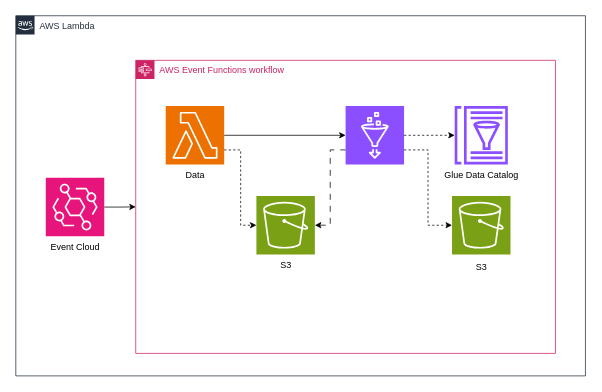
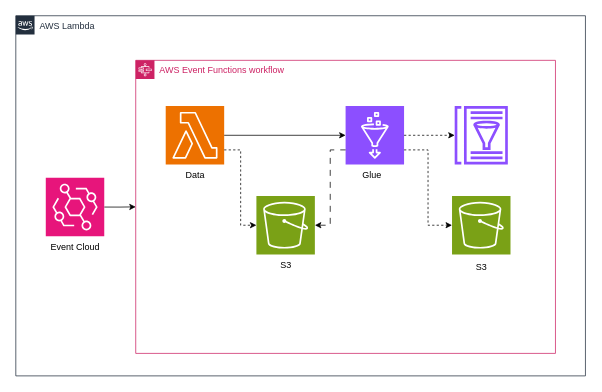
  <mxCell id="0" />
  <mxCell id="1" parent="0" />
  <mxCell id="2" value="" style="edgeStyle=orthogonalEdgeStyle;rounded=0;orthogonalLoop=1;jettySize=auto;html=1;exitX=1;exitY=0.5;exitDx=0;exitDy=0;exitPerimeter=0;" parent="1" source="25" target="3" edge="1"><mxGeometry relative="1" as="geometry"><mxPoint x="99" y="271" as="sourcePoint" /></mxGeometry></mxCell>
  <mxCell id="3" value="AWS Event Functions workflow" style="points=[[0,0],[0.25,0],[0.5,0],[0.75,0],[1,0],[1,0.25],[1,0.5],[1,0.75],[1,1],[0.75,1],[0.5,1],[0.25,1],[0,1],[0,0.75],[0,0.5],[0,0.25]];outlineConnect=0;gradientColor=none;html=1;whiteSpace=wrap;fontSize=12;fontStyle=0;container=1;pointerEvents=0;collapsible=0;recursiveResize=0;shape=mxgraph.aws4.group;grIcon=mxgraph.aws4.group_aws_step_functions_workflow;strokeColor=#CD2264;fillColor=none;verticalAlign=top;align=left;spacingLeft=30;fontColor=#CD2264;dashed=0;" parent="1" vertex="1"><mxGeometry x="180" y="80" width="560" height="391" as="geometry" /></mxCell>
  <mxCell id="4" value="" style="group" parent="3" vertex="1" connectable="0"><mxGeometry x="40" y="61" width="78" height="108" as="geometry" /></mxCell>
  <mxCell id="5" value="Data" style="text;html=1;align=center;verticalAlign=middle;resizable=0;points=[];autosize=1;strokeColor=none;fillColor=none;" parent="4" vertex="1"><mxGeometry x="4" y="78" width="70" height="30" as="geometry" /></mxCell>
  <mxCell id="6" value="" style="sketch=0;points=[[0,0,0],[0.25,0,0],[0.5,0,0],[0.75,0,0],[1,0,0],[0,1,0],[0.25,1,0],[0.5,1,0],[0.75,1,0],[1,1,0],[0,0.25,0],[0,0.5,0],[0,0.75,0],[1,0.25,0],[1,0.5,0],[1,0.75,0]];outlineConnect=0;fontColor=#232F3E;fillColor=#ED7100;strokeColor=#ffffff;dashed=0;verticalLabelPosition=bottom;verticalAlign=top;align=center;html=1;fontSize=12;fontStyle=0;aspect=fixed;shape=mxgraph.aws4.resourceIcon;resIcon=mxgraph.aws4.lambda;" parent="4" vertex="1"><mxGeometry width="78" height="78" as="geometry" /></mxCell>
  <mxCell id="7" value="AWS Lambda" style="points=[[0,0],[0.25,0],[0.5,0],[0.75,0],[1,0],[1,0.25],[1,0.5],[1,0.75],[1,1],[0.75,1],[0.5,1],[0.25,1],[0,1],[0,0.75],[0,0.5],[0,0.25]];outlineConnect=0;gradientColor=none;html=1;whiteSpace=wrap;fontSize=12;fontStyle=0;container=1;pointerEvents=0;collapsible=0;recursiveResize=0;shape=mxgraph.aws4.group;grIcon=mxgraph.aws4.group_aws_cloud_alt;strokeColor=#232F3E;fillColor=none;verticalAlign=top;align=left;spacingLeft=30;fontColor=#232F3E;dashed=0;" parent="1" vertex="1"><mxGeometry x="20" y="20.5" width="760" height="480.5" as="geometry" /></mxCell>
  <mxCell id="8" value="" style="group" parent="7" vertex="1" connectable="0"><mxGeometry x="321" y="240.5" width="78" height="120" as="geometry" /></mxCell>
  <mxCell id="9" value="" style="sketch=0;points=[[0,0,0],[0.25,0,0],[0.5,0,0],[0.75,0,0],[1,0,0],[0,1,0],[0.25,1,0],[0.5,1,0],[0.75,1,0],[1,1,0],[0,0.25,0],[0,0.5,0],[0,0.75,0],[1,0.25,0],[1,0.5,0],[1,0.75,0]];outlineConnect=0;fontColor=#232F3E;fillColor=#7AA116;strokeColor=#ffffff;dashed=0;verticalLabelPosition=bottom;verticalAlign=top;align=center;html=1;fontSize=12;fontStyle=0;aspect=fixed;shape=mxgraph.aws4.resourceIcon;resIcon=mxgraph.aws4.s3;movable=1;resizable=1;rotatable=1;deletable=1;editable=1;locked=0;connectable=1;" parent="8" vertex="1"><mxGeometry width="78" height="78" as="geometry" /></mxCell>
  <mxCell id="10" value="S3" style="text;html=1;align=center;verticalAlign=middle;resizable=1;points=[];autosize=1;strokeColor=none;fillColor=none;movable=1;rotatable=1;deletable=1;editable=1;locked=0;connectable=1;" parent="8" vertex="1"><mxGeometry x="19" y="78" width="40" height="30" as="geometry" /></mxCell>
  <mxCell id="11" value="" style="group" parent="7" vertex="1" connectable="0"><mxGeometry x="440" y="120.5" width="78" height="108" as="geometry" /></mxCell>
  <mxCell id="12" value="" style="sketch=0;points=[[0,0,0],[0.25,0,0],[0.5,0,0],[0.75,0,0],[1,0,0],[0,1,0],[0.25,1,0],[0.5,1,0],[0.75,1,0],[1,1,0],[0,0.25,0],[0,0.5,0],[0,0.75,0],[1,0.25,0],[1,0.5,0],[1,0.75,0]];outlineConnect=0;fontColor=#232F3E;fillColor=#8C4FFF;strokeColor=#ffffff;dashed=0;verticalLabelPosition=bottom;verticalAlign=top;align=center;html=1;fontSize=12;fontStyle=0;aspect=fixed;shape=mxgraph.aws4.resourceIcon;resIcon=mxgraph.aws4.glue;" parent="11" vertex="1"><mxGeometry width="78" height="78" as="geometry" /></mxCell>
+ <mxCell id="13" value="Glue" style="text;html=1;align=center;verticalAlign=middle;resizable=0;points=[];autosize=1;strokeColor=none;fillColor=none;" parent="11" vertex="1"><mxGeometry x="10" y="78" width="50" height="30" as="geometry" /></mxCell>
  <mxCell id="14" style="edgeStyle=orthogonalEdgeStyle;rounded=0;orthogonalLoop=1;jettySize=auto;html=1;entryX=0;entryY=0.75;entryDx=0;entryDy=0;entryPerimeter=0;dashed=1;dashPattern=8 8;startArrow=classic;startFill=1;endArrow=none;endFill=0;" parent="7" source="9" target="12" edge="1"><mxGeometry relative="1" as="geometry" /></mxCell>
  <mxCell id="15" value="" style="group" parent="7" vertex="1" connectable="0"><mxGeometry x="582" y="240.5" width="78" height="120" as="geometry" /></mxCell>
  <mxCell id="16" value="" style="sketch=0;points=[[0,0,0],[0.25,0,0],[0.5,0,0],[0.75,0,0],[1,0,0],[0,1,0],[0.25,1,0],[0.5,1,0],[0.75,1,0],[1,1,0],[0,0.25,0],[0,0.5,0],[0,0.75,0],[1,0.25,0],[1,0.5,0],[1,0.75,0]];outlineConnect=0;fontColor=#232F3E;fillColor=#7AA116;strokeColor=#ffffff;dashed=0;verticalLabelPosition=bottom;verticalAlign=top;align=center;html=1;fontSize=12;fontStyle=0;aspect=fixed;shape=mxgraph.aws4.resourceIcon;resIcon=mxgraph.aws4.s3;movable=1;resizable=1;rotatable=1;deletable=1;editable=1;locked=0;connectable=1;" parent="15" vertex="1"><mxGeometry width="78" height="78" as="geometry" /></mxCell>
  <mxCell id="17" value="S3" style="text;html=1;align=center;verticalAlign=middle;resizable=1;points=[];autosize=1;strokeColor=none;fillColor=none;movable=1;rotatable=1;deletable=1;editable=1;locked=0;connectable=1;" parent="15" vertex="1"><mxGeometry x="19" y="80" width="40" height="30" as="geometry" /></mxCell>
  <mxCell id="18" value="" style="group" parent="7" vertex="1" connectable="0"><mxGeometry x="561" y="120.5" width="120" height="108" as="geometry" /></mxCell>
  <mxCell id="19" value="" style="sketch=0;outlineConnect=0;fontColor=#232F3E;gradientColor=none;fillColor=#8C4FFF;strokeColor=none;dashed=0;verticalLabelPosition=bottom;verticalAlign=top;align=center;html=1;fontSize=12;fontStyle=0;aspect=fixed;pointerEvents=1;shape=mxgraph.aws4.glue_data_catalog;" parent="18" vertex="1"><mxGeometry x="24" width="72" height="78" as="geometry" /></mxCell>
- <mxCell id="20" value="Glue Data Catalog" style="text;html=1;align=center;verticalAlign=middle;resizable=0;points=[];autosize=1;strokeColor=none;fillColor=none;" parent="18" vertex="1"><mxGeometry y="78" width="120" height="30" as="geometry" /></mxCell>
  <mxCell id="21" style="edgeStyle=orthogonalEdgeStyle;rounded=0;orthogonalLoop=1;jettySize=auto;html=1;exitX=1;exitY=0.5;exitDx=0;exitDy=0;exitPerimeter=0;dashed=1;" edge="1" parent="7" source="12" target="19"><mxGeometry relative="1" as="geometry" /></mxCell>
  <mxCell id="22" style="edgeStyle=orthogonalEdgeStyle;rounded=0;orthogonalLoop=1;jettySize=auto;html=1;exitX=1;exitY=0.75;exitDx=0;exitDy=0;exitPerimeter=0;entryX=0;entryY=0.5;entryDx=0;entryDy=0;entryPerimeter=0;dashed=1;" edge="1" parent="7" source="12" target="16"><mxGeometry relative="1" as="geometry" /></mxCell>
  <mxCell id="23" value="" style="group" parent="1" vertex="1" connectable="0"><mxGeometry x="54" y="201.75" width="90" height="108" as="geometry" /></mxCell>
  <mxCell id="24" value="" style="group" parent="23" vertex="1" connectable="0"><mxGeometry y="35" width="90" height="108" as="geometry" /></mxCell>
  <mxCell id="25" value="" style="sketch=0;points=[[0,0,0],[0.25,0,0],[0.5,0,0],[0.75,0,0],[1,0,0],[0,1,0],[0.25,1,0],[0.5,1,0],[0.75,1,0],[1,1,0],[0,0.25,0],[0,0.5,0],[0,0.75,0],[1,0.25,0],[1,0.5,0],[1,0.75,0]];outlineConnect=0;fontColor=#232F3E;fillColor=#E7157B;strokeColor=#ffffff;dashed=0;verticalLabelPosition=bottom;verticalAlign=top;align=center;html=1;fontSize=12;fontStyle=0;aspect=fixed;shape=mxgraph.aws4.resourceIcon;resIcon=mxgraph.aws4.eventbridge;movable=0;resizable=0;rotatable=0;deletable=0;editable=0;locked=1;connectable=0;" parent="24" vertex="1"><mxGeometry x="6" width="78" height="78" as="geometry" /></mxCell>
  <mxCell id="26" value="Event Cloud" style="text;html=1;align=center;verticalAlign=middle;resizable=0;points=[];autosize=1;strokeColor=none;fillColor=none;movable=0;rotatable=0;deletable=0;editable=0;locked=1;connectable=0;" parent="24" vertex="1"><mxGeometry y="78" width="90" height="30" as="geometry" /></mxCell>
  <mxCell id="27" value="" style="edgeStyle=orthogonalEdgeStyle;rounded=0;orthogonalLoop=1;jettySize=auto;html=1;" parent="1" source="6" target="12" edge="1"><mxGeometry relative="1" as="geometry" /></mxCell>
  <mxCell id="28" style="edgeStyle=orthogonalEdgeStyle;rounded=0;orthogonalLoop=1;jettySize=auto;html=1;entryX=0;entryY=0.5;entryDx=0;entryDy=0;entryPerimeter=0;dashed=1;exitX=1;exitY=0.75;exitDx=0;exitDy=0;exitPerimeter=0;" parent="1" source="6" target="9" edge="1"><mxGeometry relative="1" as="geometry"><Array as="points"><mxPoint x="320" y="200" /><mxPoint x="320" y="300" /></Array></mxGeometry></mxCell>
